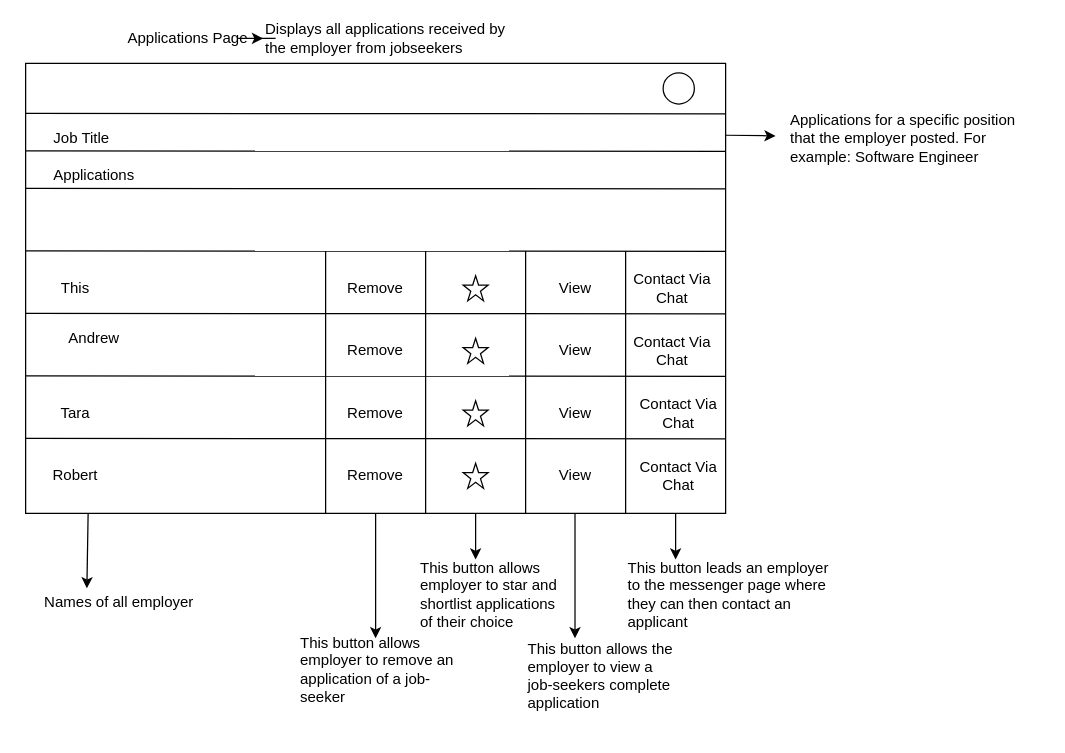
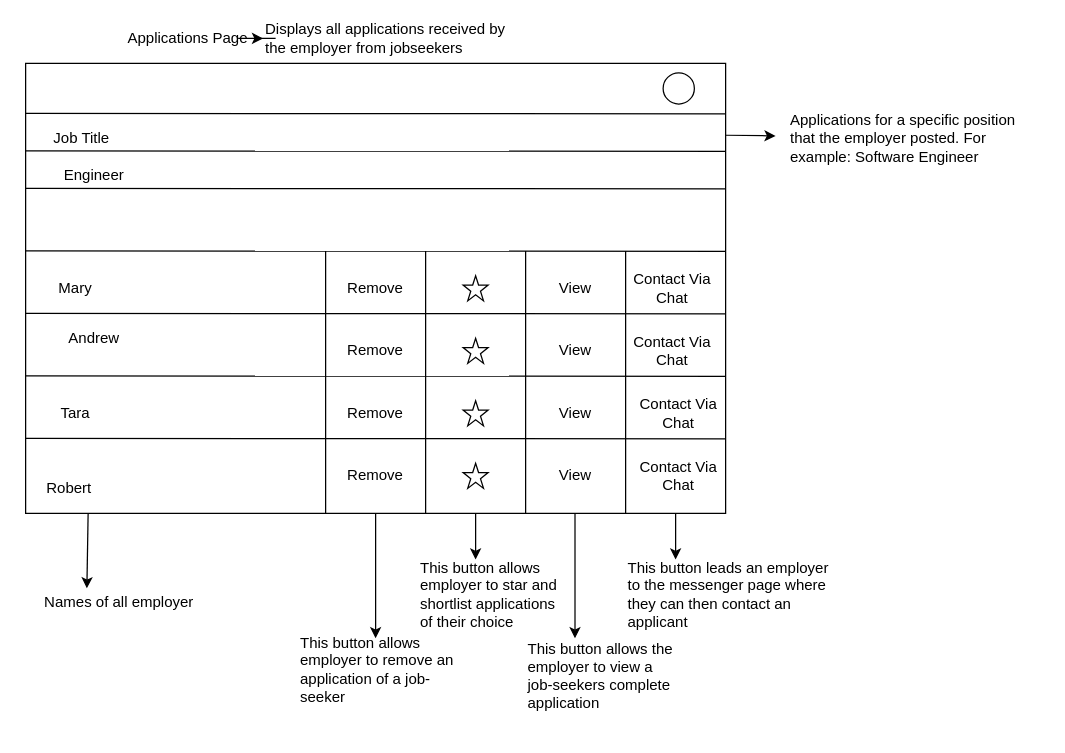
  <mxCell id="0" />
  <mxCell id="1" parent="0" />
  <mxCell id="2" value="" style="rounded=0;whiteSpace=wrap;html=1;" vertex="1" parent="1"><mxGeometry x="20" y="50" width="560" height="360" as="geometry" /></mxCell>
  <mxCell id="3" value="" style="endArrow=none;html=1;entryX=1;entryY=0.126;entryDx=0;entryDy=0;entryPerimeter=0;" edge="1" parent="1"><mxGeometry width="50" height="50" relative="1" as="geometry"><mxPoint x="20" y="90" as="sourcePoint" /><mxPoint x="580" y="90.32" as="targetPoint" /></mxGeometry></mxCell>
  <mxCell id="4" value="" style="ellipse;whiteSpace=wrap;html=1;aspect=fixed;" vertex="1" parent="1"><mxGeometry x="530" y="57.5" width="25" height="25" as="geometry" /></mxCell>
  <mxCell id="5" value="" style="endArrow=none;html=1;entryX=1;entryY=0.126;entryDx=0;entryDy=0;entryPerimeter=0;" edge="1" parent="1"><mxGeometry width="50" height="50" relative="1" as="geometry"><mxPoint x="20" y="120" as="sourcePoint" /><mxPoint x="580" y="120.32" as="targetPoint" /></mxGeometry></mxCell>
  <mxCell id="6" value="Job Title" style="text;html=1;strokeColor=none;fillColor=none;align=center;verticalAlign=middle;whiteSpace=wrap;rounded=0;" vertex="1" parent="1"><mxGeometry x="30" y="100" width="70" height="20" as="geometry" /></mxCell>
  <mxCell id="7" value="" style="endArrow=none;html=1;entryX=1;entryY=0.126;entryDx=0;entryDy=0;entryPerimeter=0;" edge="1" parent="1"><mxGeometry width="50" height="50" relative="1" as="geometry"><mxPoint x="20" y="150" as="sourcePoint" /><mxPoint x="580" y="150.32" as="targetPoint" /></mxGeometry></mxCell>
  <mxCell id="8" value="" style="endArrow=none;html=1;entryX=1;entryY=0.126;entryDx=0;entryDy=0;entryPerimeter=0;" edge="1" parent="1"><mxGeometry width="50" height="50" relative="1" as="geometry"><mxPoint x="20" y="200" as="sourcePoint" /><mxPoint x="580" y="200.32" as="targetPoint" /></mxGeometry></mxCell>
  <mxCell id="9" value="" style="endArrow=none;html=1;entryX=1;entryY=0.126;entryDx=0;entryDy=0;entryPerimeter=0;" edge="1" parent="1"><mxGeometry width="50" height="50" relative="1" as="geometry"><mxPoint x="20" y="250" as="sourcePoint" /><mxPoint x="580" y="250.32" as="targetPoint" /></mxGeometry></mxCell>
  <mxCell id="10" value="" style="endArrow=none;html=1;entryX=1;entryY=0.126;entryDx=0;entryDy=0;entryPerimeter=0;" edge="1" parent="1"><mxGeometry width="50" height="50" relative="1" as="geometry"><mxPoint x="20" y="300" as="sourcePoint" /><mxPoint x="580" y="300.32" as="targetPoint" /></mxGeometry></mxCell>
  <mxCell id="11" value="" style="endArrow=none;html=1;entryX=1;entryY=0.126;entryDx=0;entryDy=0;entryPerimeter=0;" edge="1" parent="1"><mxGeometry width="50" height="50" relative="1" as="geometry"><mxPoint x="20" y="350" as="sourcePoint" /><mxPoint x="580" y="350.32" as="targetPoint" /></mxGeometry></mxCell>
- <mxCell id="12" value="Applications" style="text;html=1;strokeColor=none;fillColor=none;align=center;verticalAlign=middle;whiteSpace=wrap;rounded=0;" vertex="1" parent="1"><mxGeometry x="40" y="130" width="70" height="20" as="geometry" /></mxCell>
+ <mxCell id="12" value="Engineer" style="text;html=1;strokeColor=none;fillColor=none;align=center;verticalAlign=middle;whiteSpace=wrap;rounded=0;" vertex="1" parent="1"><mxGeometry x="40" y="130" width="70" height="20" as="geometry" /></mxCell>
  <mxCell id="13" value="" style="endArrow=none;html=1;" edge="1" parent="1"><mxGeometry width="50" height="50" relative="1" as="geometry"><mxPoint x="260" y="410" as="sourcePoint" /><mxPoint x="260" y="200" as="targetPoint" /></mxGeometry></mxCell>
  <mxCell id="14" value="" style="endArrow=none;html=1;" edge="1" parent="1"><mxGeometry width="50" height="50" relative="1" as="geometry"><mxPoint x="340" y="410" as="sourcePoint" /><mxPoint x="340" y="200" as="targetPoint" /></mxGeometry></mxCell>
  <mxCell id="15" value="" style="endArrow=none;html=1;" edge="1" parent="1"><mxGeometry width="50" height="50" relative="1" as="geometry"><mxPoint x="420" y="410" as="sourcePoint" /><mxPoint x="420" y="200" as="targetPoint" /></mxGeometry></mxCell>
  <mxCell id="16" value="" style="endArrow=none;html=1;" edge="1" parent="1"><mxGeometry width="50" height="50" relative="1" as="geometry"><mxPoint x="500" y="410" as="sourcePoint" /><mxPoint x="500" y="200" as="targetPoint" /></mxGeometry></mxCell>
- <mxCell id="17" value="This" style="text;html=1;strokeColor=none;fillColor=none;align=center;verticalAlign=middle;whiteSpace=wrap;rounded=0;" vertex="1" parent="1"><mxGeometry x="40" y="220" width="40" height="20" as="geometry" /></mxCell>
+ <mxCell id="17" value="Mary" style="text;html=1;strokeColor=none;fillColor=none;align=center;verticalAlign=middle;whiteSpace=wrap;rounded=0;" vertex="1" parent="1"><mxGeometry x="40" y="220" width="40" height="20" as="geometry" /></mxCell>
  <mxCell id="18" value="Andrew" style="text;html=1;strokeColor=none;fillColor=none;align=center;verticalAlign=middle;whiteSpace=wrap;rounded=0;" vertex="1" parent="1"><mxGeometry x="55" y="260" width="40" height="20" as="geometry" /></mxCell>
  <mxCell id="19" value="Tara" style="text;html=1;strokeColor=none;fillColor=none;align=center;verticalAlign=middle;whiteSpace=wrap;rounded=0;" vertex="1" parent="1"><mxGeometry x="40" y="320" width="40" height="20" as="geometry" /></mxCell>
- <mxCell id="20" value="Robert" style="text;html=1;strokeColor=none;fillColor=none;align=center;verticalAlign=middle;whiteSpace=wrap;rounded=0;" vertex="1" parent="1"><mxGeometry x="40" y="370" width="40" height="20" as="geometry" /></mxCell>
+ <mxCell id="20" value="Robert" style="text;html=1;strokeColor=none;fillColor=none;align=center;verticalAlign=middle;whiteSpace=wrap;rounded=0;" vertex="1" parent="1"><mxGeometry x="35" y="380" width="40" height="20" as="geometry" /></mxCell>
  <mxCell id="21" value="Remove" style="text;html=1;strokeColor=none;fillColor=none;align=center;verticalAlign=middle;whiteSpace=wrap;rounded=0;" vertex="1" parent="1"><mxGeometry x="280" y="220" width="40" height="20" as="geometry" /></mxCell>
  <mxCell id="22" value="Remove" style="text;html=1;strokeColor=none;fillColor=none;align=center;verticalAlign=middle;whiteSpace=wrap;rounded=0;" vertex="1" parent="1"><mxGeometry x="280" y="270" width="40" height="20" as="geometry" /></mxCell>
  <mxCell id="23" value="Remove" style="text;html=1;strokeColor=none;fillColor=none;align=center;verticalAlign=middle;whiteSpace=wrap;rounded=0;" vertex="1" parent="1"><mxGeometry x="280" y="320" width="40" height="20" as="geometry" /></mxCell>
  <mxCell id="24" value="Remove" style="text;html=1;strokeColor=none;fillColor=none;align=center;verticalAlign=middle;whiteSpace=wrap;rounded=0;" vertex="1" parent="1"><mxGeometry x="280" y="370" width="40" height="20" as="geometry" /></mxCell>
  <mxCell id="25" value="View" style="text;html=1;strokeColor=none;fillColor=none;align=center;verticalAlign=middle;whiteSpace=wrap;rounded=0;" vertex="1" parent="1"><mxGeometry x="440" y="320" width="40" height="20" as="geometry" /></mxCell>
  <mxCell id="26" value="View" style="text;html=1;strokeColor=none;fillColor=none;align=center;verticalAlign=middle;whiteSpace=wrap;rounded=0;" vertex="1" parent="1"><mxGeometry x="440" y="370" width="40" height="20" as="geometry" /></mxCell>
  <mxCell id="27" value="View" style="text;html=1;strokeColor=none;fillColor=none;align=center;verticalAlign=middle;whiteSpace=wrap;rounded=0;" vertex="1" parent="1"><mxGeometry x="440" y="270" width="40" height="20" as="geometry" /></mxCell>
  <mxCell id="28" value="View" style="text;html=1;strokeColor=none;fillColor=none;align=center;verticalAlign=middle;whiteSpace=wrap;rounded=0;" vertex="1" parent="1"><mxGeometry x="440" y="220" width="40" height="20" as="geometry" /></mxCell>
  <mxCell id="29" value="Contact Via Chat" style="text;html=1;strokeColor=none;fillColor=none;align=center;verticalAlign=middle;whiteSpace=wrap;rounded=0;" vertex="1" parent="1"><mxGeometry x="500" y="220" width="75" height="20" as="geometry" /></mxCell>
  <mxCell id="30" value="Contact Via Chat" style="text;html=1;strokeColor=none;fillColor=none;align=center;verticalAlign=middle;whiteSpace=wrap;rounded=0;" vertex="1" parent="1"><mxGeometry x="500" y="270" width="75" height="20" as="geometry" /></mxCell>
  <mxCell id="31" value="Contact Via Chat" style="text;html=1;strokeColor=none;fillColor=none;align=center;verticalAlign=middle;whiteSpace=wrap;rounded=0;" vertex="1" parent="1"><mxGeometry x="505" y="320" width="75" height="20" as="geometry" /></mxCell>
  <mxCell id="32" value="Contact Via Chat" style="text;html=1;strokeColor=none;fillColor=none;align=center;verticalAlign=middle;whiteSpace=wrap;rounded=0;" vertex="1" parent="1"><mxGeometry x="505" y="370" width="75" height="20" as="geometry" /></mxCell>
  <mxCell id="33" value="" style="verticalLabelPosition=bottom;verticalAlign=top;html=1;shape=mxgraph.basic.star" vertex="1" parent="1"><mxGeometry x="370" y="220" width="20" height="20" as="geometry" /></mxCell>
  <mxCell id="34" value="" style="verticalLabelPosition=bottom;verticalAlign=top;html=1;shape=mxgraph.basic.star" vertex="1" parent="1"><mxGeometry x="370" y="270" width="20" height="20" as="geometry" /></mxCell>
  <mxCell id="35" value="" style="verticalLabelPosition=bottom;verticalAlign=top;html=1;shape=mxgraph.basic.star" vertex="1" parent="1"><mxGeometry x="370" y="320" width="20" height="20" as="geometry" /></mxCell>
  <mxCell id="36" value="" style="verticalLabelPosition=bottom;verticalAlign=top;html=1;shape=mxgraph.basic.star" vertex="1" parent="1"><mxGeometry x="370" y="370" width="20" height="20" as="geometry" /></mxCell>
  <mxCell id="37" value="" style="edgeStyle=orthogonalEdgeStyle;rounded=0;orthogonalLoop=1;jettySize=auto;html=1;" edge="1" parent="1" source="38" target="39"><mxGeometry relative="1" as="geometry" /></mxCell>
  <mxCell id="38" value="Applications Page" style="text;html=1;strokeColor=none;fillColor=none;align=center;verticalAlign=middle;whiteSpace=wrap;rounded=0;" vertex="1" parent="1"><mxGeometry x="100" y="20" width="100" height="20" as="geometry" /></mxCell>
  <mxCell id="39" value="Displays all applications received by the employer from jobseekers" style="text;html=1;strokeColor=none;fillColor=none;align=left;verticalAlign=middle;whiteSpace=wrap;rounded=0;" vertex="1" parent="1"><mxGeometry x="210" y="20" width="200" height="20" as="geometry" /></mxCell>
  <mxCell id="40" value="" style="endArrow=classic;html=1;" edge="1" parent="1"><mxGeometry width="50" height="50" relative="1" as="geometry"><mxPoint x="580" y="107.5" as="sourcePoint" /><mxPoint x="620" y="108" as="targetPoint" /></mxGeometry></mxCell>
  <mxCell id="41" value="&lt;font style=&quot;font-size: 12px&quot;&gt;Applications for a specific position that the employer posted. For example: Software Engineer&lt;/font&gt;" style="text;html=1;strokeColor=none;fillColor=none;align=left;verticalAlign=middle;whiteSpace=wrap;rounded=0;" vertex="1" parent="1"><mxGeometry x="630" y="90" width="200" height="40" as="geometry" /></mxCell>
  <mxCell id="42" value="Names of all employer" style="text;html=1;strokeColor=none;fillColor=none;align=center;verticalAlign=middle;whiteSpace=wrap;rounded=0;" vertex="1" parent="1"><mxGeometry x="30" y="480" width="130" as="geometry" /></mxCell>
  <mxCell id="43" value="This button allows employer to remove an application of a job-seeker" style="text;html=1;strokeColor=none;fillColor=none;align=left;verticalAlign=middle;whiteSpace=wrap;rounded=0;" vertex="1" parent="1"><mxGeometry x="237.5" y="510" width="125" height="50" as="geometry" /></mxCell>
  <mxCell id="44" value="This button allows employer to star and shortlist applications of their choice" style="text;html=1;strokeColor=none;fillColor=none;align=left;verticalAlign=middle;whiteSpace=wrap;rounded=0;" vertex="1" parent="1"><mxGeometry x="334" y="450" width="120" height="50" as="geometry" /></mxCell>
  <mxCell id="45" value="This button allows the employer to view a job-seekers complete application" style="text;html=1;strokeColor=none;fillColor=none;align=left;verticalAlign=middle;whiteSpace=wrap;rounded=0;" vertex="1" parent="1"><mxGeometry x="420" y="500" width="120" height="80" as="geometry" /></mxCell>
  <mxCell id="46" value="This button leads an employer to the messenger page where they can then contact an applicant" style="text;html=1;strokeColor=none;fillColor=none;align=left;verticalAlign=middle;whiteSpace=wrap;rounded=0;" vertex="1" parent="1"><mxGeometry x="500" y="455" width="170" height="40" as="geometry" /></mxCell>
  <mxCell id="47" value="" style="endArrow=classic;html=1;entryX=0.5;entryY=0;entryDx=0;entryDy=0;" edge="1" parent="1" target="43"><mxGeometry width="50" height="50" relative="1" as="geometry"><mxPoint x="300" y="410" as="sourcePoint" /><mxPoint x="350" y="360" as="targetPoint" /></mxGeometry></mxCell>
  <mxCell id="48" value="" style="endArrow=classic;html=1;entryX=0.5;entryY=0;entryDx=0;entryDy=0;" edge="1" parent="1"><mxGeometry width="50" height="50" relative="1" as="geometry"><mxPoint x="459.5" y="410" as="sourcePoint" /><mxPoint x="459.5" y="510" as="targetPoint" /></mxGeometry></mxCell>
  <mxCell id="49" value="" style="endArrow=classic;html=1;" edge="1" parent="1"><mxGeometry width="50" height="50" relative="1" as="geometry"><mxPoint x="380" y="410" as="sourcePoint" /><mxPoint x="380" y="447" as="targetPoint" /></mxGeometry></mxCell>
  <mxCell id="50" value="" style="endArrow=classic;html=1;" edge="1" parent="1"><mxGeometry width="50" height="50" relative="1" as="geometry"><mxPoint x="540" y="410" as="sourcePoint" /><mxPoint x="540" y="447" as="targetPoint" /></mxGeometry></mxCell>
  <mxCell id="51" value="" style="endArrow=classic;html=1;" edge="1" parent="1"><mxGeometry width="50" height="50" relative="1" as="geometry"><mxPoint x="70" y="410" as="sourcePoint" /><mxPoint x="69" y="470" as="targetPoint" /></mxGeometry></mxCell>
